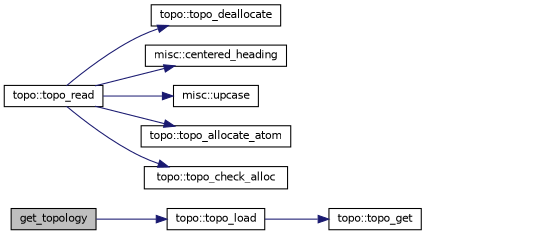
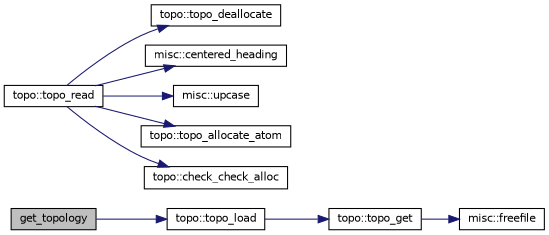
  digraph {
    fontname="DejaVu Sans"
    rankdir=LR
    node [color=black fillcolor=white fontname="DejaVu Sans" fontsize=10 shape=record style=filled]
    edge [color=midnightblue fontname="DejaVu Sans" fontsize=10 labelfontname=Helvetica labelfontsize=10 style=solid]
    n1 [fillcolor=grey75 fontcolor=black height=0.2 label=get_topology width=0.4]
    n2 [height=0.2 label="topo::topo_load" width=0.4]
    n3 [height=0.2 label="topo::topo_get" width=0.4]
+   n4 [height=0.2 label="misc::freefile" width=0.4]
    n5 [height=0.2 label="topo::topo_read" width=0.4]
    n6 [height=0.2 label="topo::topo_deallocate" width=0.4]
    n7 [height=0.2 label="misc::centered_heading" width=0.4]
    n8 [height=0.2 label="misc::upcase" width=0.4]
    n9 [height=0.2 label="topo::topo_allocate_atom" width=0.4]
-   n10 [height=0.2 label="topo::topo_check_alloc" width=0.4]
+   n10 [height=0.2 label="topo::check_check_alloc" width=0.4]
    n1 -> n2
    n2 -> n3
+   n3 -> n4
    n5 -> n6
    n5 -> n7
    n5 -> n8
    n5 -> n9
    n5 -> n10
  }
